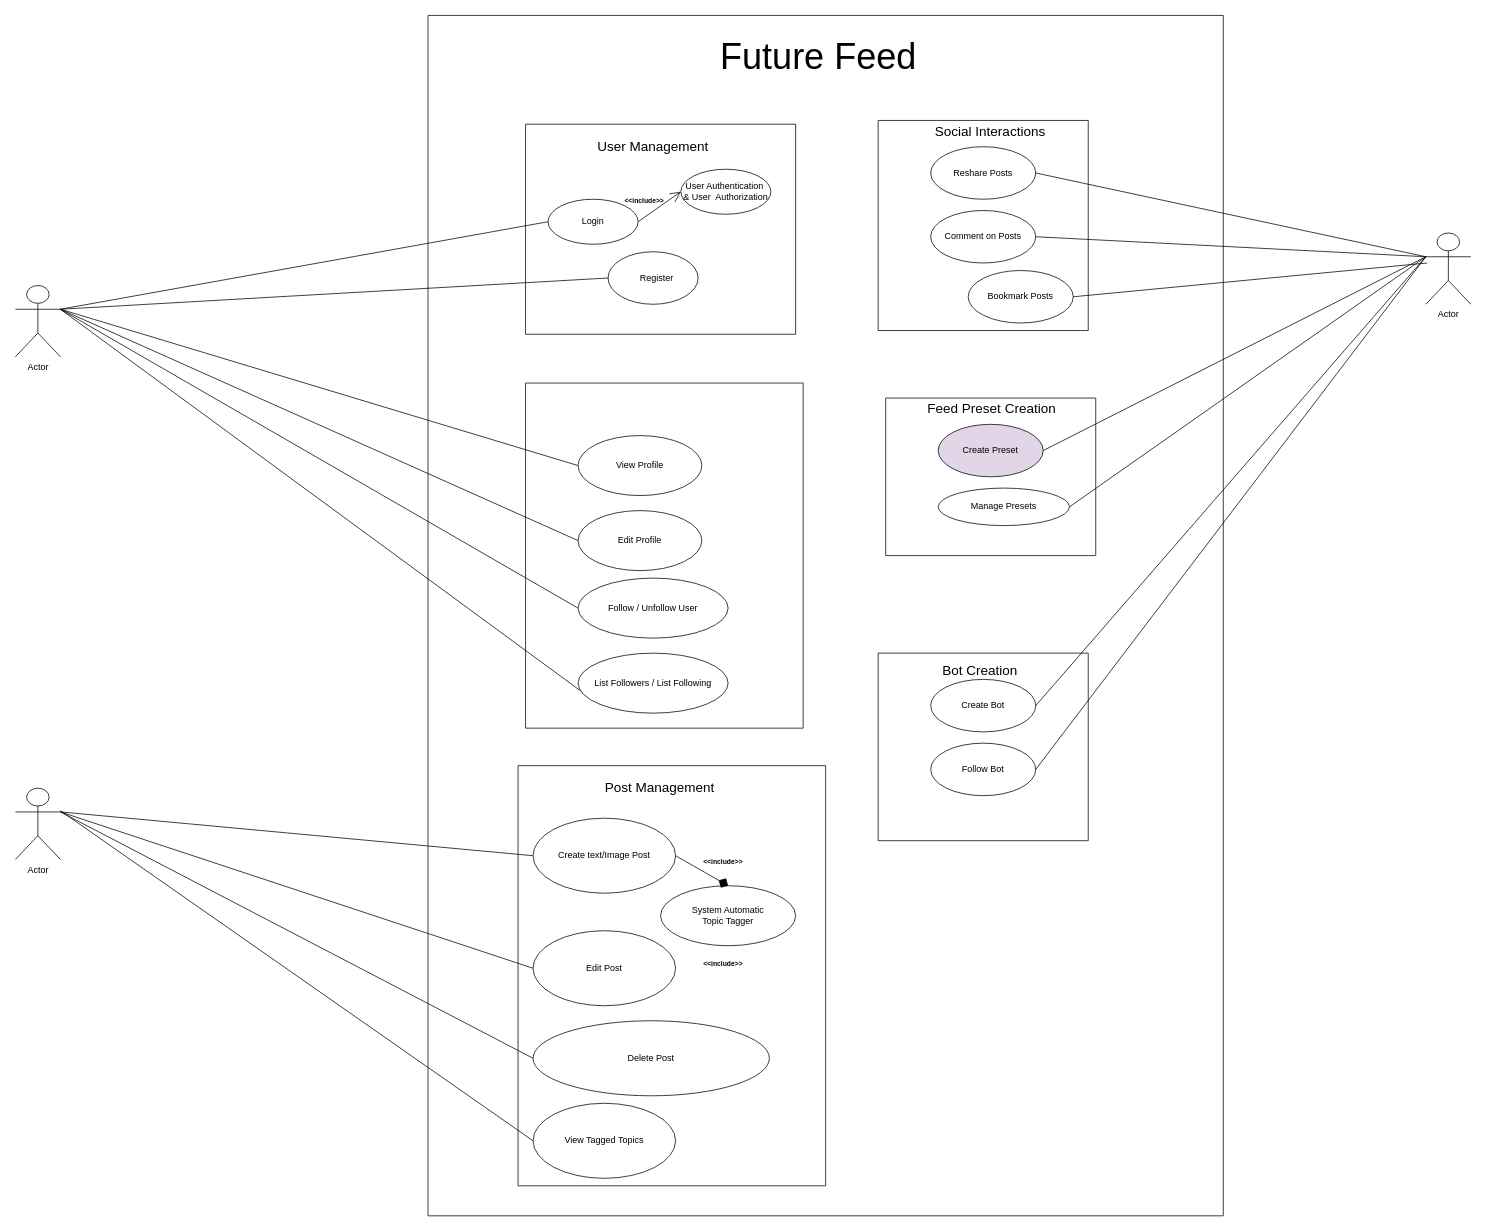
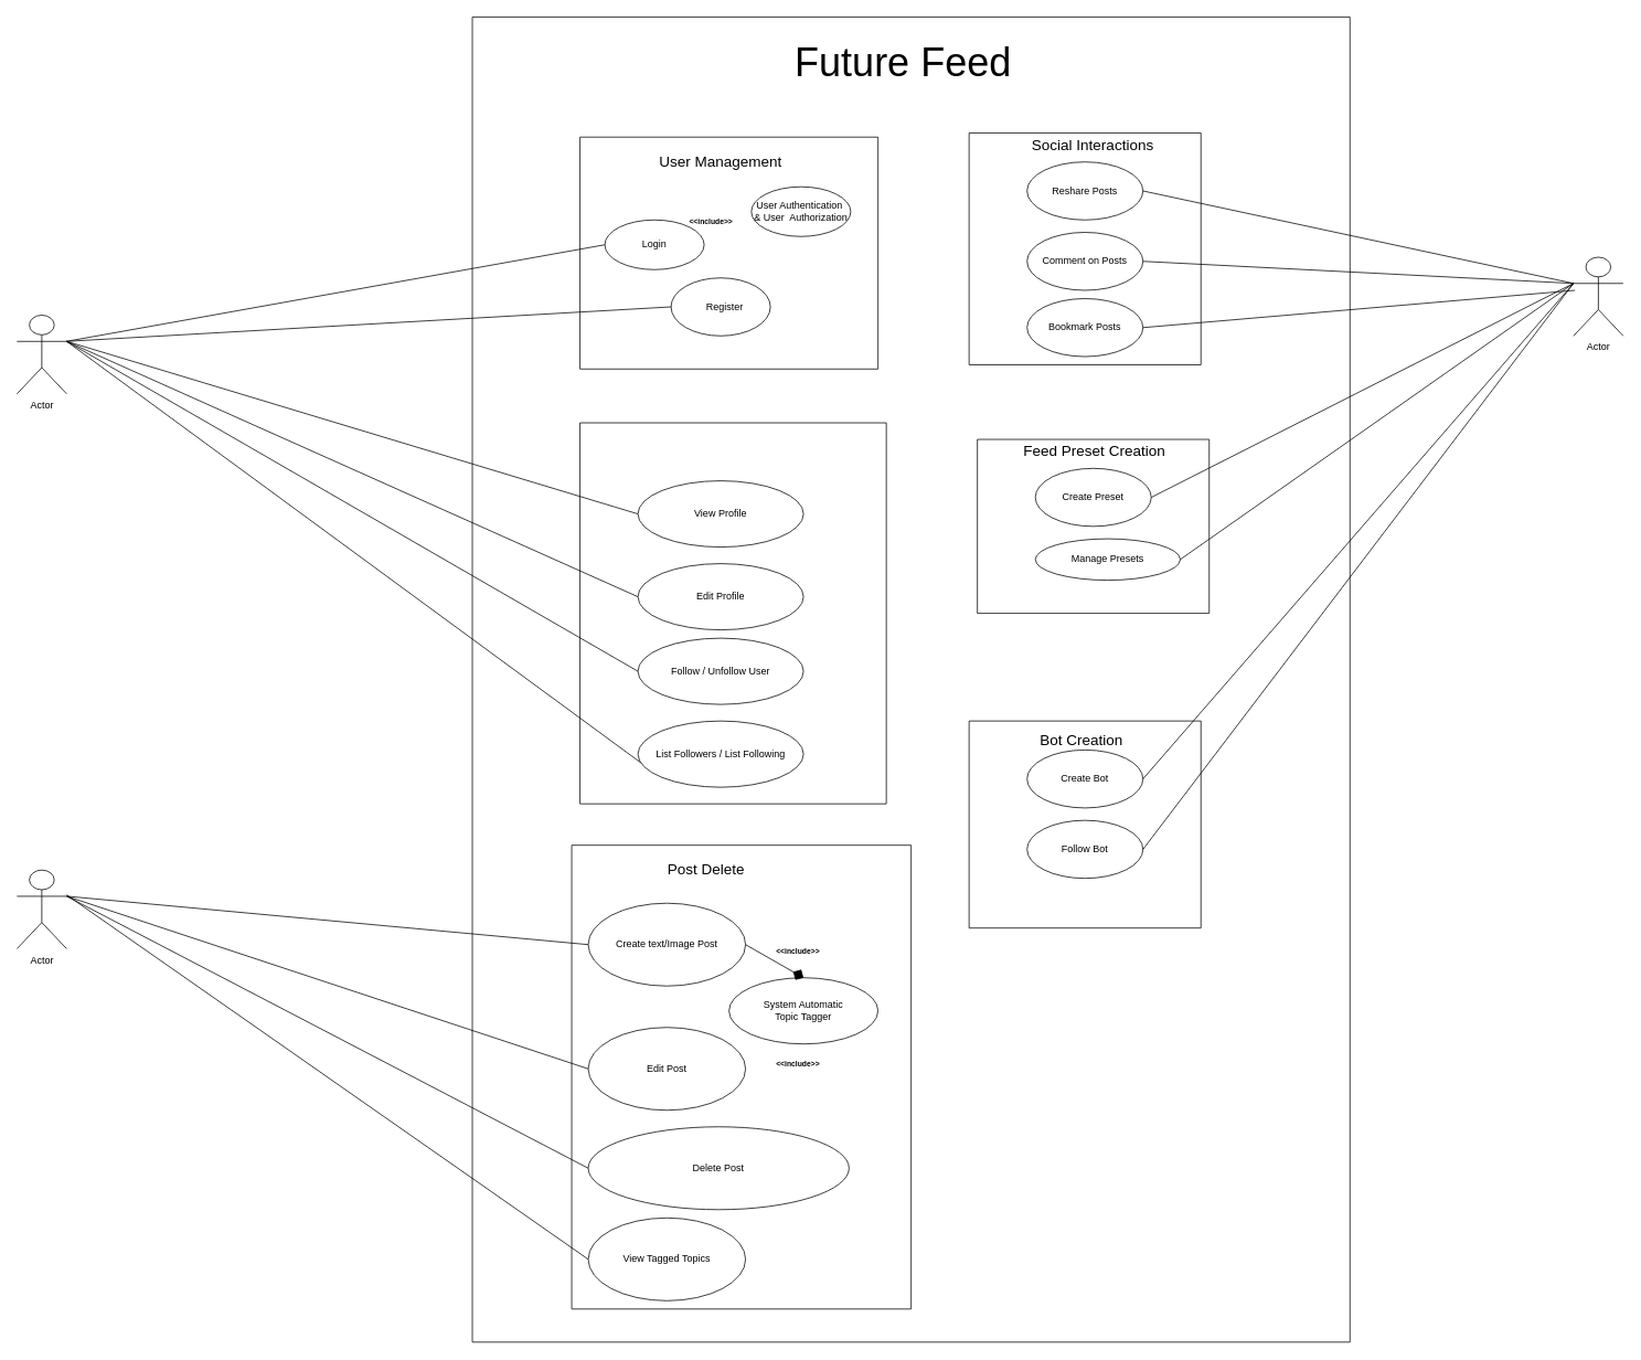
  <mxCell id="0" />
  <mxCell id="1" parent="0" />
  <mxCell id="2" value="Actor" style="shape=umlActor;verticalLabelPosition=bottom;verticalAlign=top;html=1;outlineConnect=0;" parent="1" vertex="1"><mxGeometry x="20" y="380" width="60" height="95" as="geometry" /></mxCell>
  <mxCell id="3" value="" style="endArrow=none;html=1;rounded=0;entryX=0;entryY=0.5;entryDx=0;entryDy=0;exitX=1;exitY=0.333;exitDx=0;exitDy=0;exitPerimeter=0;" parent="1" source="2" target="13" edge="1"><mxGeometry width="50" height="50" relative="1" as="geometry"><mxPoint x="-1060" y="604" as="sourcePoint" /><mxPoint x="10" y="834" as="targetPoint" /></mxGeometry></mxCell>
  <mxCell id="4" value="" style="endArrow=none;html=1;rounded=0;entryX=0;entryY=0.5;entryDx=0;entryDy=0;exitX=1;exitY=0.333;exitDx=0;exitDy=0;exitPerimeter=0;" parent="1" source="2" target="20" edge="1"><mxGeometry width="50" height="50" relative="1" as="geometry"><mxPoint x="-1800" y="584" as="sourcePoint" /><mxPoint x="-990" y="504" as="targetPoint" /></mxGeometry></mxCell>
  <mxCell id="5" value="" style="endArrow=none;html=1;rounded=0;entryX=0;entryY=0.5;entryDx=0;entryDy=0;exitX=1;exitY=0.333;exitDx=0;exitDy=0;exitPerimeter=0;" parent="1" source="2" target="14" edge="1"><mxGeometry width="50" height="50" relative="1" as="geometry"><mxPoint x="-1330" y="684" as="sourcePoint" /><mxPoint x="-1160" y="834" as="targetPoint" /></mxGeometry></mxCell>
  <mxCell id="6" value="" style="endArrow=none;html=1;rounded=0;entryX=0.02;entryY=0.634;entryDx=0;entryDy=0;entryPerimeter=0;exitX=1;exitY=0.333;exitDx=0;exitDy=0;exitPerimeter=0;" parent="1" source="2" target="15" edge="1"><mxGeometry width="50" height="50" relative="1" as="geometry"><mxPoint x="-1330" y="684" as="sourcePoint" /><mxPoint x="-1160" y="834" as="targetPoint" /></mxGeometry></mxCell>
  <mxCell id="7" value="" style="endArrow=none;html=1;rounded=0;exitX=1;exitY=0.333;exitDx=0;exitDy=0;exitPerimeter=0;entryX=0;entryY=0.5;entryDx=0;entryDy=0;" parent="1" source="2" target="12" edge="1"><mxGeometry width="50" height="50" relative="1" as="geometry"><mxPoint x="-1860" y="824" as="sourcePoint" /><mxPoint x="-1810" y="774" as="targetPoint" /></mxGeometry></mxCell>
  <mxCell id="8" value="" style="endArrow=none;html=1;rounded=0;entryX=0;entryY=0.5;entryDx=0;entryDy=0;exitX=1;exitY=0.333;exitDx=0;exitDy=0;exitPerimeter=0;" parent="1" source="2" target="17" edge="1"><mxGeometry width="50" height="50" relative="1" as="geometry"><mxPoint x="-1510" y="374" as="sourcePoint" /><mxPoint x="-1460" y="324" as="targetPoint" /></mxGeometry></mxCell>
  <mxCell id="9" value="" style="swimlane;startSize=0;" parent="1" vertex="1"><mxGeometry x="570" y="20" width="1060" height="1600" as="geometry" /></mxCell>
  <mxCell id="10" value="&lt;font style=&quot;font-size: 48px;&quot;&gt;Future Feed&lt;/font&gt;" style="text;html=1;align=center;verticalAlign=middle;resizable=0;points=[];autosize=1;strokeColor=none;fillColor=none;" parent="9" vertex="1"><mxGeometry x="380" y="20" width="280" height="70" as="geometry" /></mxCell>
  <mxCell id="11" value="" style="swimlane;startSize=0;" parent="9" vertex="1"><mxGeometry x="130" y="490" width="370" height="460" as="geometry" /></mxCell>
- <mxCell id="12" value="View Profile" style="ellipse;whiteSpace=wrap;html=1;" parent="11" vertex="1"><mxGeometry x="70" y="70" width="165" height="80" as="geometry" /></mxCell>
- <mxCell id="13" value="Edit Profile" style="ellipse;whiteSpace=wrap;html=1;" parent="11" vertex="1"><mxGeometry x="70" y="170" width="165" height="80" as="geometry" /></mxCell>
+ <mxCell id="12" value="View Profile" style="ellipse;whiteSpace=wrap;html=1;" parent="11" vertex="1"><mxGeometry x="70" y="70" width="200" height="80" as="geometry" /></mxCell>
+ <mxCell id="13" value="Edit Profile" style="ellipse;whiteSpace=wrap;html=1;" parent="11" vertex="1"><mxGeometry x="70" y="170" width="200" height="80" as="geometry" /></mxCell>
  <mxCell id="14" value="Follow / Unfollow User" style="ellipse;whiteSpace=wrap;html=1;" parent="11" vertex="1"><mxGeometry x="70" y="260" width="200" height="80" as="geometry" /></mxCell>
  <mxCell id="15" value="List Followers / List Following" style="ellipse;whiteSpace=wrap;html=1;" parent="11" vertex="1"><mxGeometry x="70" y="360" width="200" height="80" as="geometry" /></mxCell>
  <mxCell id="16" value="" style="swimlane;startSize=0;" parent="9" vertex="1"><mxGeometry x="130" y="145" width="360" height="280" as="geometry" /></mxCell>
  <mxCell id="17" value="Login" style="ellipse;whiteSpace=wrap;html=1;" parent="16" vertex="1"><mxGeometry x="30" y="100" width="120" height="60" as="geometry" /></mxCell>
  <mxCell id="18" value="&lt;span style=&quot;font-size: 18px;&quot;&gt;User Management&lt;/span&gt;" style="text;strokeColor=none;fillColor=none;align=left;verticalAlign=middle;spacingLeft=4;spacingRight=4;overflow=hidden;points=[[0,0.5],[1,0.5]];portConstraint=eastwest;rotatable=0;whiteSpace=wrap;html=1;" parent="16" vertex="1"><mxGeometry x="90" y="10" width="170" height="40" as="geometry" /></mxCell>
  <mxCell id="19" value="User Authentication&amp;nbsp;&lt;div&gt;&amp;amp; User&amp;nbsp; Authorization&lt;/div&gt;" style="ellipse;whiteSpace=wrap;html=1;" parent="16" vertex="1"><mxGeometry x="207" y="60" width="120" height="60" as="geometry" /></mxCell>
  <mxCell id="20" value="" style="ellipse;whiteSpace=wrap;html=1;" parent="16" vertex="1"><mxGeometry x="110" y="170" width="120" height="70" as="geometry" /></mxCell>
  <mxCell id="21" value="Register" style="text;html=1;align=center;verticalAlign=middle;whiteSpace=wrap;rounded=0;" parent="16" vertex="1"><mxGeometry x="145" y="190" width="60" height="30" as="geometry" /></mxCell>
- <mxCell id="22" value="" style="endArrow=open;endFill=1;endSize=12;html=1;rounded=0;exitX=1;exitY=0.5;exitDx=0;exitDy=0;entryX=0;entryY=0.5;entryDx=0;entryDy=0;" parent="16" source="17" target="19" edge="1"><mxGeometry width="160" relative="1" as="geometry"><mxPoint x="80" y="195" as="sourcePoint" /><mxPoint x="240" y="195" as="targetPoint" /></mxGeometry></mxCell>
  <mxCell id="23" value="&lt;font style=&quot;font-size: 9px;&quot;&gt;&amp;lt;&amp;lt;include&amp;gt;&amp;gt;&lt;/font&gt;" style="text;align=center;fontStyle=1;verticalAlign=middle;spacingLeft=3;spacingRight=3;strokeColor=none;rotatable=0;points=[[0,0.5],[1,0.5]];portConstraint=eastwest;html=1;" parent="16" vertex="1"><mxGeometry x="135" y="94" width="45" height="16" as="geometry" /></mxCell>
  <mxCell id="24" value="" style="swimlane;startSize=0;" parent="9" vertex="1"><mxGeometry x="600" y="140" width="280" height="280" as="geometry" /></mxCell>
  <mxCell id="25" value="Reshare Posts" style="ellipse;whiteSpace=wrap;html=1;" parent="24" vertex="1"><mxGeometry x="70" y="35" width="140" height="70" as="geometry" /></mxCell>
  <mxCell id="26" value="&lt;span style=&quot;font-size: 18px;&quot;&gt;Social Interactions&lt;/span&gt;" style="text;strokeColor=none;fillColor=none;align=left;verticalAlign=middle;spacingLeft=4;spacingRight=4;overflow=hidden;points=[[0,0.5],[1,0.5]];portConstraint=eastwest;rotatable=0;whiteSpace=wrap;html=1;" parent="24" vertex="1"><mxGeometry x="70" y="-5" width="170" height="40" as="geometry" /></mxCell>
  <mxCell id="27" value="Comment on Posts&lt;span style=&quot;color: rgba(0, 0, 0, 0); font-family: monospace; font-size: 0px; text-align: start; text-wrap-mode: nowrap;&quot;&gt;%3CmxGraphModel%3E%3Croot%3E%3CmxCell%20id%3D%220%22%2F%3E%3CmxCell%20id%3D%221%22%20parent%3D%220%22%2F%3E%3CmxCell%20id%3D%222%22%20value%3D%22Reshare%20Posts%22%20style%3D%22ellipse%3BwhiteSpace%3Dwrap%3Bhtml%3D1%3B%22%20vertex%3D%221%22%20parent%3D%221%22%3E%3CmxGeometry%20x%3D%222630%22%20y%3D%22-365%22%20width%3D%22140%22%20height%3D%2270%22%20as%3D%22geometry%22%2F%3E%3C%2FmxCell%3E%3C%2Froot%3E%3C%2FmxGraphModel%3E&lt;/span&gt;&lt;span style=&quot;color: rgba(0, 0, 0, 0); font-family: monospace; font-size: 0px; text-align: start; text-wrap-mode: nowrap;&quot;&gt;%3CmxGraphModel%3E%3Croot%3E%3CmxCell%20id%3D%220%22%2F%3E%3CmxCell%20id%3D%221%22%20parent%3D%220%22%2F%3E%3CmxCell%20id%3D%222%22%20value%3D%22Reshare%20Posts%22%20style%3D%22ellipse%3BwhiteSpace%3Dwrap%3Bhtml%3D1%3B%22%20vertex%3D%221%22%20parent%3D%221%22%3E%3CmxGeometry%20x%3D%222630%22%20y%3D%22-365%22%20width%3D%22140%22%20height%3D%2270%22%20as%3D%22geometry%22%2F%3E%3C%2FmxCell%3E%3C%2Froot%3E%3C%2FmxGraphModel%3E&lt;/span&gt;" style="ellipse;whiteSpace=wrap;html=1;" parent="24" vertex="1"><mxGeometry x="70" y="120" width="140" height="70" as="geometry" /></mxCell>
- <mxCell id="28" value="Bookmark Posts" style="ellipse;whiteSpace=wrap;html=1;" parent="24" vertex="1"><mxGeometry x="120" y="200" width="140" height="70" as="geometry" /></mxCell>
+ <mxCell id="28" value="Bookmark Posts" style="ellipse;whiteSpace=wrap;html=1;" parent="24" vertex="1"><mxGeometry x="70" y="200" width="140" height="70" as="geometry" /></mxCell>
  <mxCell id="29" value="" style="swimlane;startSize=0;" parent="9" vertex="1"><mxGeometry x="120" y="1000" width="410" height="560" as="geometry" /></mxCell>
  <mxCell id="30" value="Create text/Image Post" style="ellipse;whiteSpace=wrap;html=1;" parent="29" vertex="1"><mxGeometry x="20" y="70" width="190" height="100" as="geometry" /></mxCell>
- <mxCell id="31" value="&lt;span style=&quot;font-size: 18px;&quot;&gt;Post Management&lt;/span&gt;" style="text;strokeColor=none;fillColor=none;align=left;verticalAlign=middle;spacingLeft=4;spacingRight=4;overflow=hidden;points=[[0,0.5],[1,0.5]];portConstraint=eastwest;rotatable=0;whiteSpace=wrap;html=1;" parent="29" vertex="1"><mxGeometry x="110" y="10" width="190" height="40" as="geometry" /></mxCell>
+ <mxCell id="31" value="&lt;span style=&quot;font-size: 18px;&quot;&gt;Post Delete&lt;/span&gt;" style="text;strokeColor=none;fillColor=none;align=left;verticalAlign=middle;spacingLeft=4;spacingRight=4;overflow=hidden;points=[[0,0.5],[1,0.5]];portConstraint=eastwest;rotatable=0;whiteSpace=wrap;html=1;" parent="29" vertex="1"><mxGeometry x="110" y="10" width="190" height="40" as="geometry" /></mxCell>
  <mxCell id="32" value="System Automatic&lt;div&gt;Topic Tagger&lt;/div&gt;" style="ellipse;whiteSpace=wrap;html=1;" parent="29" vertex="1"><mxGeometry x="190" y="160" width="180" height="80" as="geometry" /></mxCell>
  <mxCell id="33" value="Edit Post" style="ellipse;whiteSpace=wrap;html=1;" parent="29" vertex="1"><mxGeometry x="20" y="220" width="190" height="100" as="geometry" /></mxCell>
  <mxCell id="34" value="Delete Post" style="ellipse;whiteSpace=wrap;html=1;" parent="29" vertex="1"><mxGeometry x="20" y="340" width="315" height="100" as="geometry" /></mxCell>
  <mxCell id="35" value="View Tagged Topics" style="ellipse;whiteSpace=wrap;html=1;" parent="29" vertex="1"><mxGeometry x="20" y="450" width="190" height="100" as="geometry" /></mxCell>
  <mxCell id="36" value="&lt;font style=&quot;font-size: 9px;&quot;&gt;&amp;lt;&amp;lt;include&amp;gt;&amp;gt;&lt;/font&gt;" style="text;align=center;fontStyle=1;verticalAlign=middle;spacingLeft=3;spacingRight=3;strokeColor=none;rotatable=0;points=[[0,0.5],[1,0.5]];portConstraint=eastwest;html=1;" parent="29" vertex="1"><mxGeometry x="250" y="120" width="45" height="16" as="geometry" /></mxCell>
  <mxCell id="37" value="" style="endArrow=diamond;endFill=1;endSize=12;html=1;rounded=0;entryX=0.5;entryY=0;entryDx=0;entryDy=0;exitX=1;exitY=0.5;exitDx=0;exitDy=0;" parent="29" source="30" target="32" edge="1"><mxGeometry width="160" relative="1" as="geometry"><mxPoint x="130" y="-80" as="sourcePoint" /><mxPoint x="290" y="-80" as="targetPoint" /><Array as="points" /></mxGeometry></mxCell>
  <mxCell id="38" value="&lt;font style=&quot;font-size: 9px;&quot;&gt;&amp;lt;&amp;lt;include&amp;gt;&amp;gt;&lt;/font&gt;" style="text;align=center;fontStyle=1;verticalAlign=middle;spacingLeft=3;spacingRight=3;strokeColor=none;rotatable=0;points=[[0,0.5],[1,0.5]];portConstraint=eastwest;html=1;" parent="29" vertex="1"><mxGeometry x="250" y="255" width="45" height="16" as="geometry" /></mxCell>
  <mxCell id="39" value="" style="swimlane;startSize=0;" parent="9" vertex="1"><mxGeometry x="600" y="850" width="280" height="250" as="geometry" /></mxCell>
  <mxCell id="40" value="Create Bot" style="ellipse;whiteSpace=wrap;html=1;" parent="39" vertex="1"><mxGeometry x="70" y="35" width="140" height="70" as="geometry" /></mxCell>
  <mxCell id="41" value="&lt;span style=&quot;font-size: 18px;&quot;&gt;Bot Creation&lt;/span&gt;" style="text;strokeColor=none;fillColor=none;align=left;verticalAlign=middle;spacingLeft=4;spacingRight=4;overflow=hidden;points=[[0,0.5],[1,0.5]];portConstraint=eastwest;rotatable=0;whiteSpace=wrap;html=1;" parent="39" vertex="1"><mxGeometry x="80" y="10" width="140" height="25" as="geometry" /></mxCell>
  <mxCell id="42" value="Follow Bot" style="ellipse;whiteSpace=wrap;html=1;" parent="39" vertex="1"><mxGeometry x="70" y="120" width="140" height="70" as="geometry" /></mxCell>
  <mxCell id="43" value="Actor" style="shape=umlActor;verticalLabelPosition=bottom;verticalAlign=top;html=1;outlineConnect=0;" parent="1" vertex="1"><mxGeometry x="20" y="1050" width="60" height="95" as="geometry" /></mxCell>
  <mxCell id="44" value="" style="endArrow=none;html=1;rounded=0;exitX=1;exitY=0.333;exitDx=0;exitDy=0;exitPerimeter=0;entryX=0;entryY=0.5;entryDx=0;entryDy=0;" parent="1" source="43" target="30" edge="1"><mxGeometry width="50" height="50" relative="1" as="geometry"><mxPoint x="420" y="850" as="sourcePoint" /><mxPoint x="470" y="800" as="targetPoint" /></mxGeometry></mxCell>
  <mxCell id="45" value="" style="endArrow=none;html=1;rounded=0;exitX=0;exitY=0.5;exitDx=0;exitDy=0;entryX=1;entryY=0.333;entryDx=0;entryDy=0;entryPerimeter=0;" parent="1" source="33" target="43" edge="1"><mxGeometry width="50" height="50" relative="1" as="geometry"><mxPoint x="420" y="850" as="sourcePoint" /><mxPoint x="470" y="800" as="targetPoint" /></mxGeometry></mxCell>
  <mxCell id="46" value="" style="endArrow=none;html=1;rounded=0;exitX=1;exitY=0.333;exitDx=0;exitDy=0;exitPerimeter=0;entryX=0;entryY=0.5;entryDx=0;entryDy=0;" parent="1" source="43" target="34" edge="1"><mxGeometry width="50" height="50" relative="1" as="geometry"><mxPoint x="420" y="850" as="sourcePoint" /><mxPoint x="470" y="800" as="targetPoint" /></mxGeometry></mxCell>
  <mxCell id="47" value="" style="endArrow=none;html=1;rounded=0;entryX=0;entryY=0.5;entryDx=0;entryDy=0;" parent="1" target="35" edge="1"><mxGeometry width="50" height="50" relative="1" as="geometry"><mxPoint x="80" y="1080" as="sourcePoint" /><mxPoint x="470" y="800" as="targetPoint" /></mxGeometry></mxCell>
  <mxCell id="48" value="" style="swimlane;startSize=0;" parent="1" vertex="1"><mxGeometry x="1180" y="530" width="280" height="210" as="geometry" /></mxCell>
- <mxCell id="49" value="Create Preset" style="ellipse;whiteSpace=wrap;html=1;fillColor=#e1d5e7;" parent="48" vertex="1"><mxGeometry x="70" y="35" width="140" height="70" as="geometry" /></mxCell>
+ <mxCell id="49" value="Create Preset" style="ellipse;whiteSpace=wrap;html=1;" parent="48" vertex="1"><mxGeometry x="70" y="35" width="140" height="70" as="geometry" /></mxCell>
  <mxCell id="50" value="&lt;span style=&quot;font-size: 18px;&quot;&gt;Feed Preset Creation&lt;/span&gt;" style="text;strokeColor=none;fillColor=none;align=left;verticalAlign=middle;spacingLeft=4;spacingRight=4;overflow=hidden;points=[[0,0.5],[1,0.5]];portConstraint=eastwest;rotatable=0;whiteSpace=wrap;html=1;" parent="48" vertex="1"><mxGeometry x="50" y="-5" width="190" height="40" as="geometry" /></mxCell>
  <mxCell id="51" value="Manage Presets" style="ellipse;whiteSpace=wrap;html=1;" parent="48" vertex="1"><mxGeometry x="70" y="120" width="175" height="50" as="geometry" /></mxCell>
  <mxCell id="52" value="Actor" style="shape=umlActor;verticalLabelPosition=bottom;verticalAlign=top;html=1;outlineConnect=0;" parent="1" vertex="1"><mxGeometry x="1900" y="310" width="60" height="95" as="geometry" /></mxCell>
  <mxCell id="53" value="" style="endArrow=none;html=1;rounded=0;exitX=1;exitY=0.5;exitDx=0;exitDy=0;entryX=0;entryY=0.333;entryDx=0;entryDy=0;entryPerimeter=0;" parent="1" source="40" target="52" edge="1"><mxGeometry width="50" height="50" relative="1" as="geometry"><mxPoint x="1640" y="820" as="sourcePoint" /><mxPoint x="1690" y="770" as="targetPoint" /></mxGeometry></mxCell>
  <mxCell id="54" value="" style="endArrow=none;html=1;rounded=0;exitX=1;exitY=0.5;exitDx=0;exitDy=0;entryX=0;entryY=0.333;entryDx=0;entryDy=0;entryPerimeter=0;" parent="1" source="42" target="52" edge="1"><mxGeometry width="50" height="50" relative="1" as="geometry"><mxPoint x="1640" y="820" as="sourcePoint" /><mxPoint x="1690" y="770" as="targetPoint" /></mxGeometry></mxCell>
  <mxCell id="55" value="" style="endArrow=none;html=1;rounded=0;entryX=1;entryY=0.5;entryDx=0;entryDy=0;exitX=0;exitY=0.333;exitDx=0;exitDy=0;exitPerimeter=0;" parent="1" source="52" target="51" edge="1"><mxGeometry width="50" height="50" relative="1" as="geometry"><mxPoint x="1640" y="820" as="sourcePoint" /><mxPoint x="1690" y="770" as="targetPoint" /></mxGeometry></mxCell>
  <mxCell id="56" value="" style="endArrow=none;html=1;rounded=0;exitX=1;exitY=0.5;exitDx=0;exitDy=0;entryX=0;entryY=0.333;entryDx=0;entryDy=0;entryPerimeter=0;" parent="1" source="49" target="52" edge="1"><mxGeometry width="50" height="50" relative="1" as="geometry"><mxPoint x="1390" y="690" as="sourcePoint" /><mxPoint x="1883.556" y="330" as="targetPoint" /></mxGeometry></mxCell>
  <mxCell id="57" value="" style="endArrow=none;html=1;rounded=0;entryX=1;entryY=0.5;entryDx=0;entryDy=0;" parent="1" target="28" edge="1"><mxGeometry width="50" height="50" relative="1" as="geometry"><mxPoint x="1901.778" y="350" as="sourcePoint" /><mxPoint x="1500" y="640" as="targetPoint" /></mxGeometry></mxCell>
  <mxCell id="58" value="" style="endArrow=none;html=1;rounded=0;entryX=1;entryY=0.5;entryDx=0;entryDy=0;exitX=0;exitY=0.333;exitDx=0;exitDy=0;exitPerimeter=0;" parent="1" source="52" target="27" edge="1"><mxGeometry width="50" height="50" relative="1" as="geometry"><mxPoint x="1630" y="690" as="sourcePoint" /><mxPoint x="1680" y="640" as="targetPoint" /></mxGeometry></mxCell>
  <mxCell id="59" value="" style="endArrow=none;html=1;rounded=0;entryX=1;entryY=0.5;entryDx=0;entryDy=0;exitX=0;exitY=0.333;exitDx=0;exitDy=0;exitPerimeter=0;" parent="1" source="52" target="25" edge="1"><mxGeometry width="50" height="50" relative="1" as="geometry"><mxPoint x="1650" y="690" as="sourcePoint" /><mxPoint x="1700" y="640" as="targetPoint" /></mxGeometry></mxCell>
